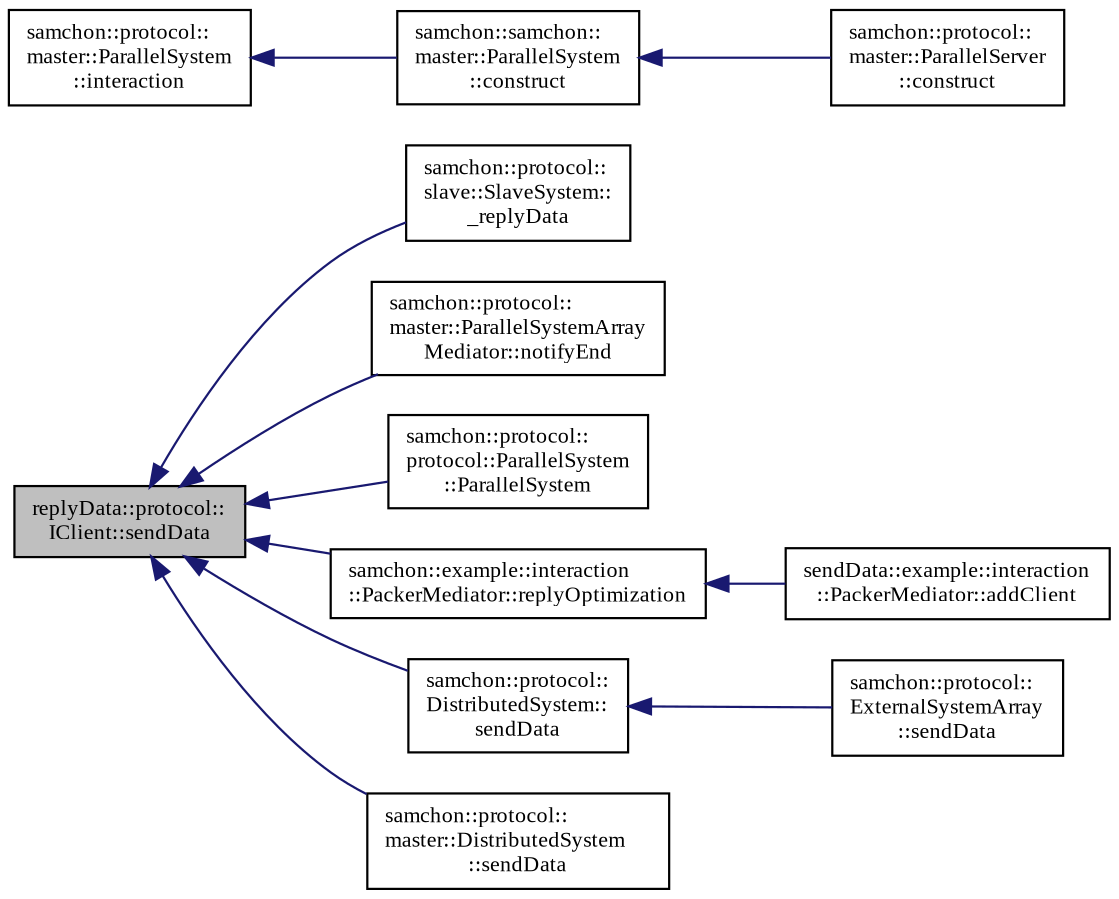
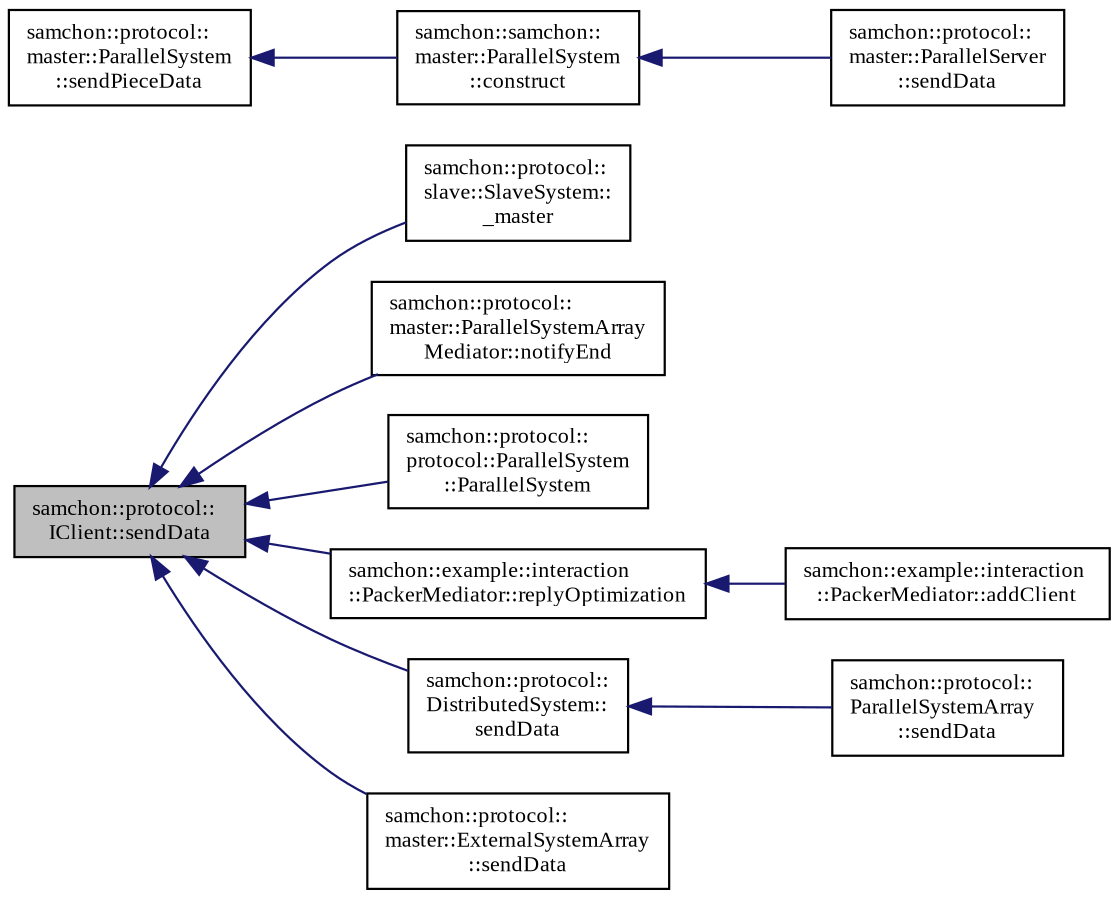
  digraph {
    fontname="Liberation Serif"
    rankdir=LR
    node [color=black fillcolor=white fontname="Liberation Serif" fontsize=10 shape=record style=filled]
    edge [color=midnightblue dir=back fontname="Liberation Serif" fontsize=10 labelfontname=Helvetica labelfontsize=10 style=solid]
-   n1 [fillcolor=grey75 fontcolor=black height=0.2 label="replyData::protocol::\lIClient::sendData" width=0.4]
-   n2 [height=0.2 label="samchon::protocol::\lslave::SlaveSystem::\l_replyData" width=0.4]
+   n1 [fillcolor=grey75 fontcolor=black height=0.2 label="samchon::protocol::\lIClient::sendData" width=0.4]
+   n2 [height=0.2 label="samchon::protocol::\lslave::SlaveSystem::\l_master" width=0.4]
    n3 [height=0.2 label="samchon::protocol::\lmaster::ParallelSystemArray\lMediator::notifyEnd" width=0.4]
    n4 [height=0.2 label="samchon::protocol::\lprotocol::ParallelSystem\l::ParallelSystem" width=0.4]
    n5 [height=0.2 label="samchon::example::interaction\l::PackerMediator::replyOptimization" width=0.4]
    n6 [height=0.2 label="samchon::protocol::\lDistributedSystem::\lsendData" width=0.4]
-   n7 [height=0.2 label="samchon::protocol::\lmaster::DistributedSystem\l::sendData" width=0.4]
-   n8 [height=0.2 label="sendData::example::interaction\l::PackerMediator::addClient" width=0.4]
-   n9 [height=0.2 label="samchon::protocol::\lExternalSystemArray\l::sendData" width=0.4]
-   n10 [height=0.2 label="samchon::protocol::\lmaster::ParallelSystem\l::interaction" width=0.4]
+   n7 [height=0.2 label="samchon::protocol::\lmaster::ExternalSystemArray\l::sendData" width=0.4]
+   n8 [height=0.2 label="samchon::example::interaction\l::PackerMediator::addClient" width=0.4]
+   n9 [height=0.2 label="samchon::protocol::\lParallelSystemArray\l::sendData" width=0.4]
+   n10 [height=0.2 label="samchon::protocol::\lmaster::ParallelSystem\l::sendPieceData" width=0.4]
    n11 [height=0.2 label="samchon::samchon::\lmaster::ParallelSystem\l::construct" width=0.4]
-   n12 [height=0.2 label="samchon::protocol::\lmaster::ParallelServer\l::construct" width=0.4]
+   n12 [height=0.2 label="samchon::protocol::\lmaster::ParallelServer\l::sendData" width=0.4]
    n1 -> n2
    n1 -> n3
    n1 -> n4
    n1 -> n5
    n1 -> n6
    n1 -> n7
    n5 -> n8
    n6 -> n9
    n10 -> n11
    n11 -> n12
  }
